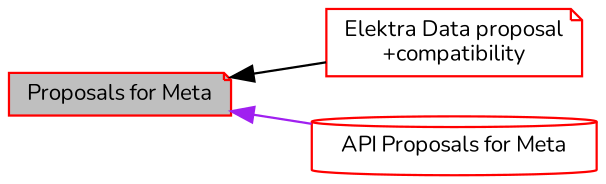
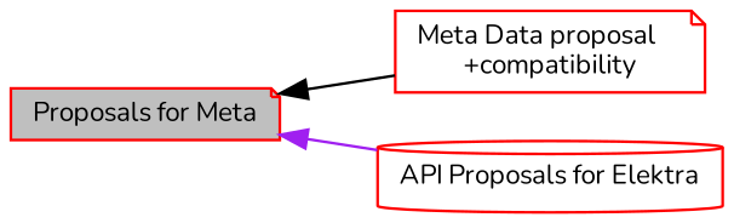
  digraph {
    fontname=Nunito
    rankdir=LR
    node [color=red fillcolor=white fontname=Nunito fontsize=10 shape=note style=filled]
    edge [dir=back fontname=Nunito fontsize=10 labelfontname=Helvetica labelfontsize=10 shape=plaintext style=solid]
    n1 [fillcolor=grey75 fontcolor=black height=0.2 label="Proposals for Meta" width=0.4]
-   n2 [height=0.2 label="Elektra Data proposal\l+compatibility" width=0.4]
-   n3 [height=0.2 label="API Proposals for Meta" shape=cylinder width=0.4]
+   n2 [height=0.2 label="Meta Data proposal\l+compatibility" width=0.4]
+   n3 [height=0.2 label="API Proposals for Elektra" shape=cylinder width=0.4]
    n1 -> n2 [color=black]
    n1 -> n3 [color=purple]
  }
